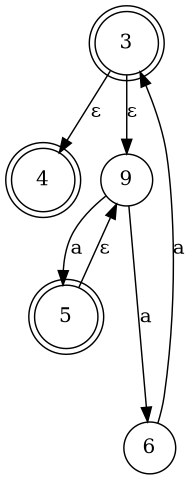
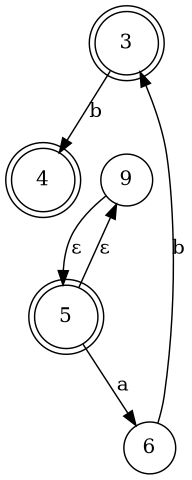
  digraph {
    rankdir=TB
    node [shape=doublecircle]
    3
    4
    n3 [label=9 shape=circle]
    5
    n5 [label=6 shape=circle]
-   3 -> 4 [label="ε"]
-   3 -> n3 [label="ε"]
-   n3 -> 5 [label=a]
-   n3 -> n5 [label=a]
+   3 -> 4 [label=b]
+   n3 -> 5 [label="ε"]
+   5 -> n5 [label=a]
    5 -> n3 [label="ε"]
-   n5 -> 3 [label=a]
+   n5 -> 3 [label=b]
  }
